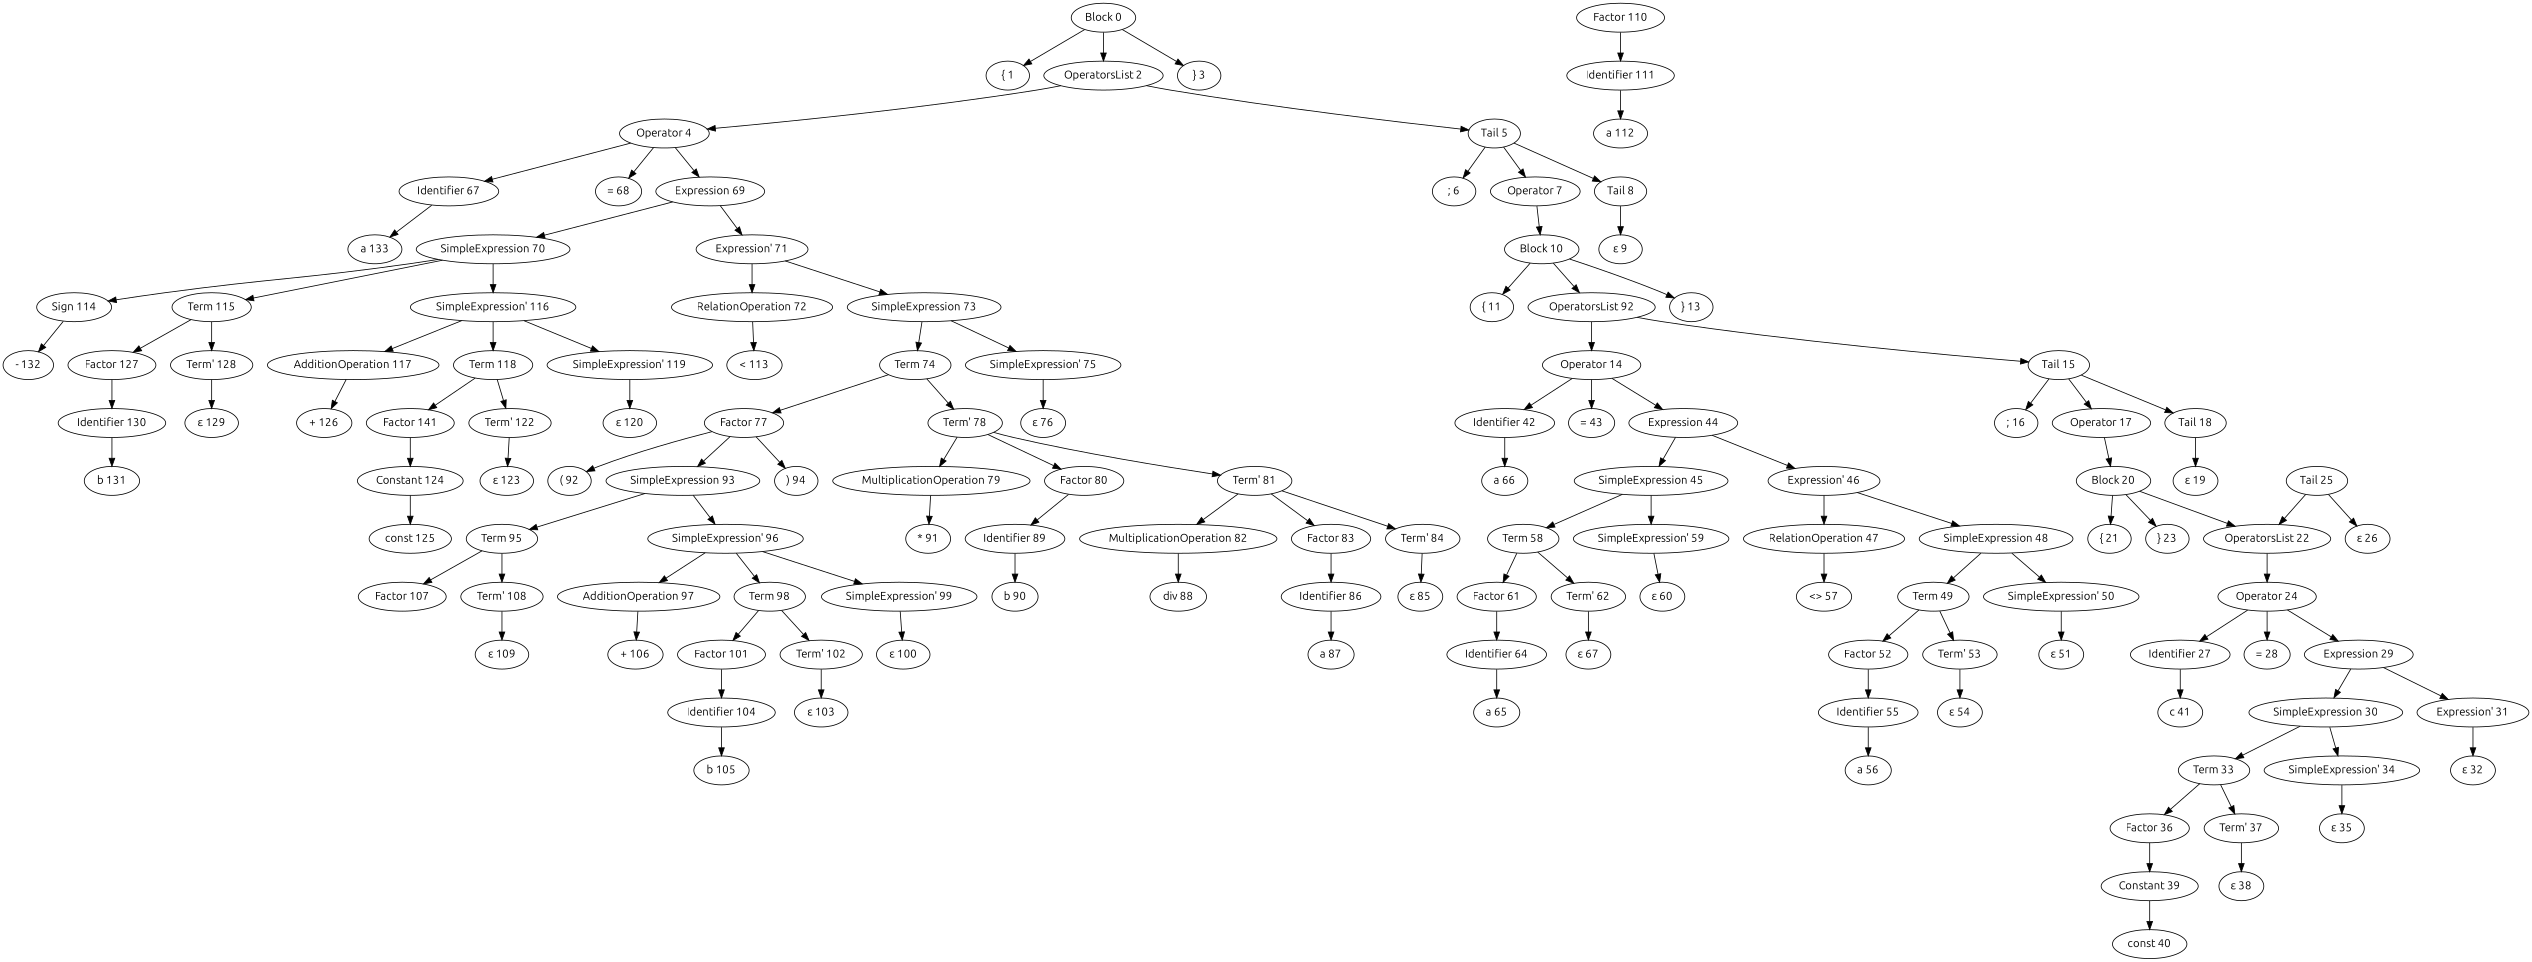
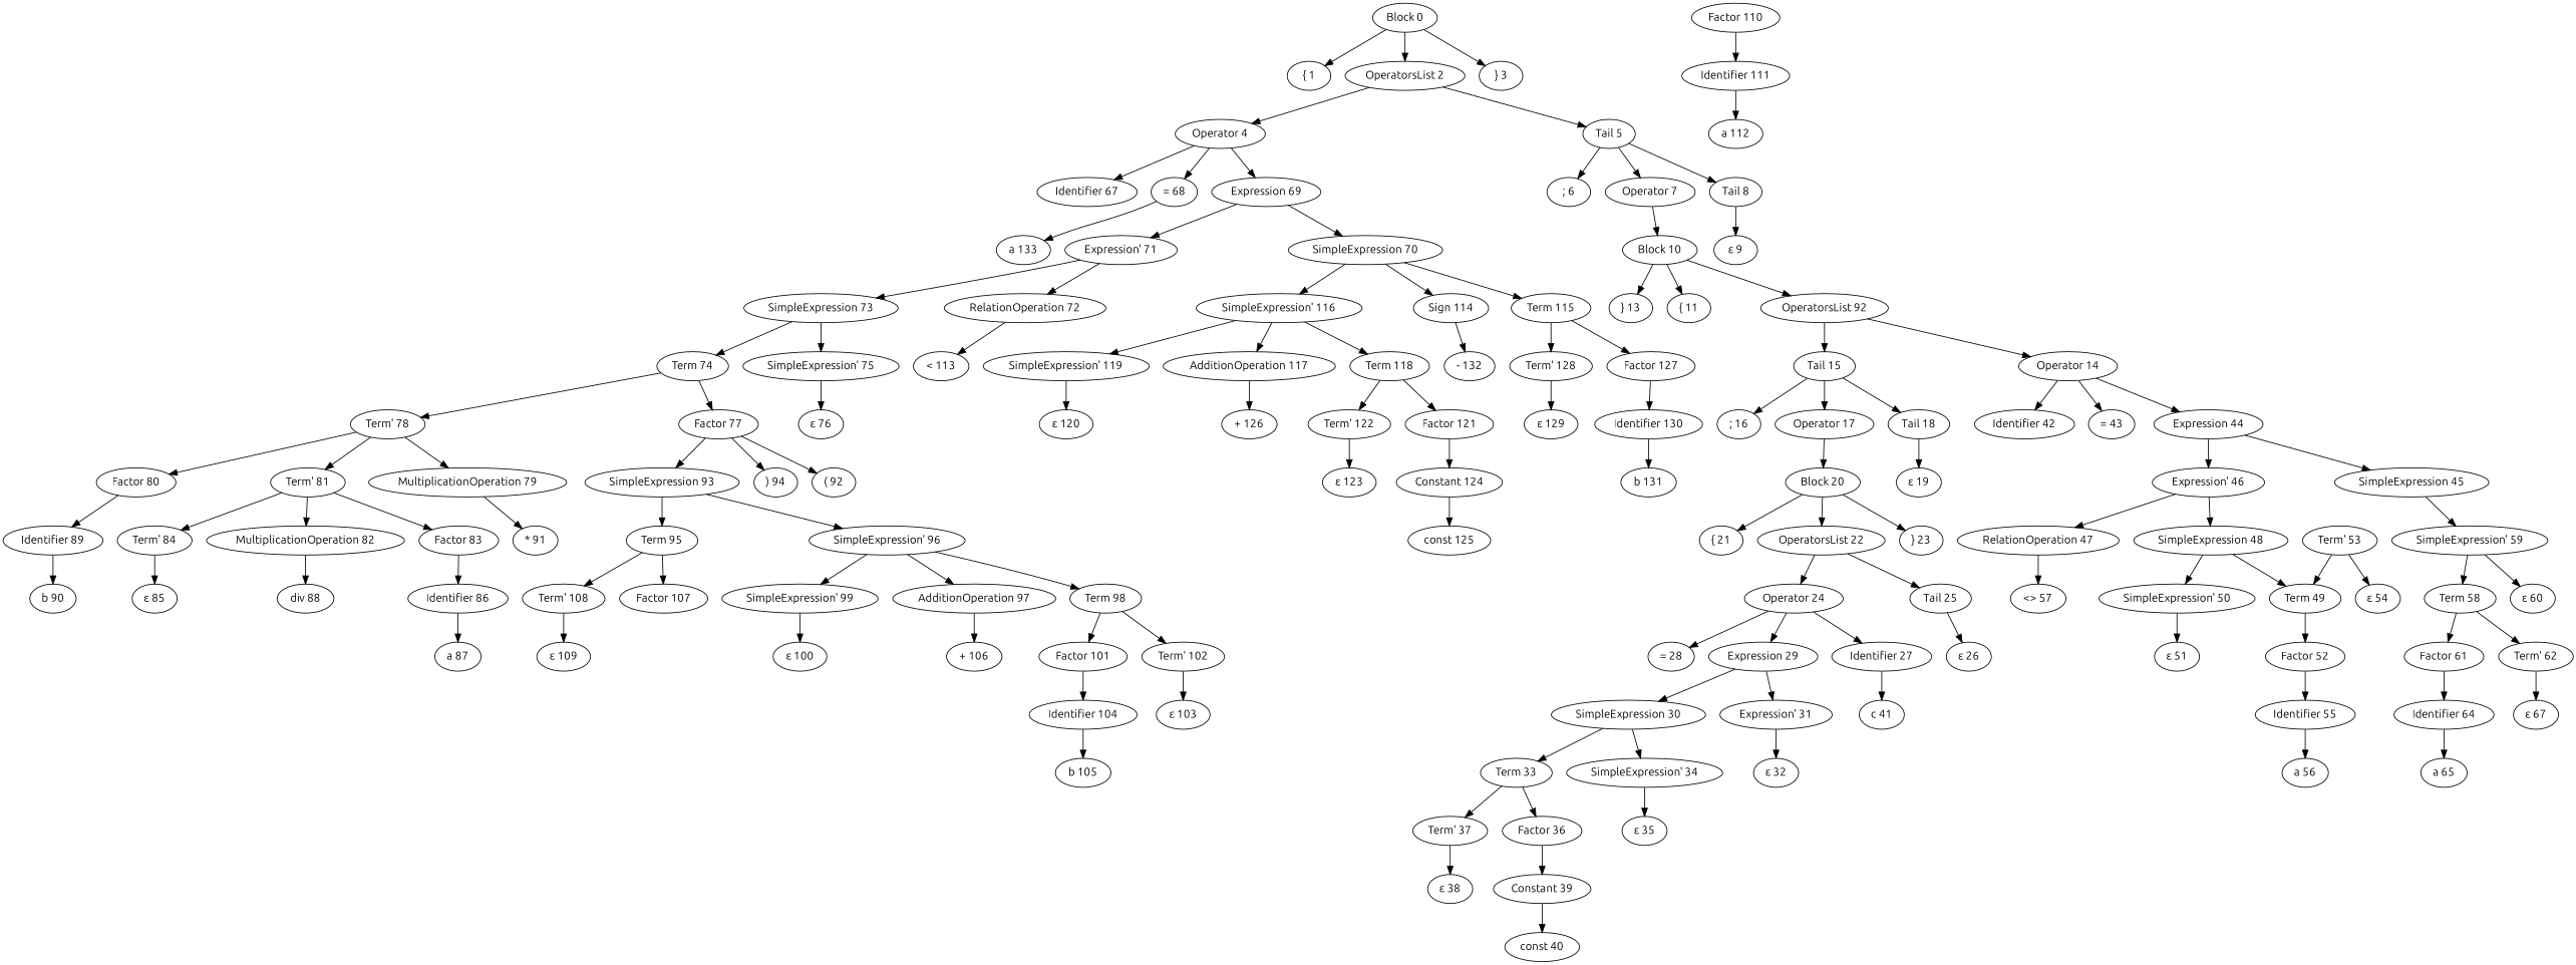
  digraph {
    fontname=Ubuntu
    node [fontname=Ubuntu]
    edge [fontname=Ubuntu]
    n1 [label="Block 0"]
    n2 [label="{ 1"]
    n3 [label="OperatorsList 2"]
    n4 [label="} 3"]
    n5 [label="Operator 4"]
    n6 [label="Tail 5"]
    n7 [label="Identifier 67"]
    n8 [label="= 68"]
    n9 [label="Expression 69"]
    n10 [label="; 6"]
    n11 [label="Operator 7"]
    n12 [label="Tail 8"]
    n13 [label="a 133"]
    n14 [label="SimpleExpression 70"]
    n15 [label="Expression' 71"]
    n16 [label="Block 10"]
    n17 [label="ε 9"]
    n18 [label="{ 11"]
    n19 [label="OperatorsList 92"]
    n20 [label="} 13"]
    n21 [label="Operator 14"]
    n22 [label="Tail 15"]
    n23 [label="Identifier 42"]
    n24 [label="= 43"]
    n25 [label="Expression 44"]
    n26 [label="; 16"]
    n27 [label="Operator 17"]
    n28 [label="Tail 18"]
-   n29 [label="a 66"]
    n30 [label="SimpleExpression 45"]
    n31 [label="Expression' 46"]
    n32 [label="Block 20"]
    n33 [label="ε 19"]
    n34 [label="{ 21"]
    n35 [label="OperatorsList 22"]
    n36 [label="} 23"]
    n37 [label="Operator 24"]
    n38 [label="Tail 25"]
    n39 [label="Identifier 27"]
    n40 [label="= 28"]
    n41 [label="Expression 29"]
    n42 [label="ε 26"]
    n43 [label="c 41"]
    n44 [label="SimpleExpression 30"]
    n45 [label="Expression' 31"]
    n46 [label="Term 33"]
    n47 [label="SimpleExpression' 34"]
    n48 [label="ε 32"]
    n49 [label="Factor 36"]
    n50 [label="Term' 37"]
    n51 [label="ε 35"]
    n52 [label="Constant 39"]
    n53 [label="ε 38"]
    n54 [label="const 40"]
    n55 [label="Term 58"]
    n56 [label="SimpleExpression' 59"]
    n57 [label="RelationOperation 47"]
    n58 [label="SimpleExpression 48"]
    n59 [label="Factor 61"]
    n60 [label="Term' 62"]
    n61 [label="ε 60"]
    n62 [label="<> 57"]
    n63 [label="Term 49"]
    n64 [label="SimpleExpression' 50"]
    n65 [label="Factor 52"]
    n66 [label="Term' 53"]
    n67 [label="ε 51"]
    n68 [label="Identifier 55"]
    n69 [label="ε 54"]
    n70 [label="a 56"]
    n71 [label="Identifier 64"]
    n72 [label="ε 67"]
    n73 [label="a 65"]
    n74 [label="Sign 114"]
    n75 [label="Term 115"]
    n76 [label="SimpleExpression' 116"]
    n77 [label="RelationOperation 72"]
    n78 [label="SimpleExpression 73"]
    n79 [label="- 132"]
    n80 [label="Factor 127"]
    n81 [label="Term' 128"]
    n82 [label="AdditionOperation 117"]
    n83 [label="Term 118"]
    n84 [label="SimpleExpression' 119"]
    n85 [label="< 113"]
    n86 [label="Term 74"]
    n87 [label="SimpleExpression' 75"]
    n88 [label="Factor 77"]
    n89 [label="Term' 78"]
    n90 [label="ε 76"]
    n91 [label="( 92"]
    n92 [label="SimpleExpression 93"]
    n93 [label=") 94"]
    n94 [label="MultiplicationOperation 79"]
    n95 [label="Factor 80"]
    n96 [label="Term' 81"]
    n97 [label="Term 95"]
    n98 [label="SimpleExpression' 96"]
    n99 [label="* 91"]
    n100 [label="Identifier 89"]
    n101 [label="MultiplicationOperation 82"]
    n102 [label="Factor 83"]
    n103 [label="Term' 84"]
    n104 [label="b 90"]
    n105 [label="div 88"]
    n106 [label="Identifier 86"]
    n107 [label="ε 85"]
    n108 [label="a 87"]
    n109 [label="Factor 107"]
    n110 [label="Term' 108"]
    n111 [label="AdditionOperation 97"]
    n112 [label="Term 98"]
    n113 [label="SimpleExpression' 99"]
    n114 [label="ε 109"]
    n115 [label="+ 106"]
    n116 [label="Factor 101"]
    n117 [label="Term' 102"]
    n118 [label="ε 100"]
    n119 [label="Identifier 104"]
    n120 [label="ε 103"]
    n121 [label="b 105"]
    n122 [label="Factor 110"]
    n123 [label="Identifier 111"]
    n124 [label="a 112"]
    n125 [label="Identifier 130"]
    n126 [label="ε 129"]
    n127 [label="+ 126"]
-   n128 [label="Factor 141"]
+   n128 [label="Factor 121"]
    n129 [label="Term' 122"]
    n130 [label="ε 120"]
    n131 [label="Constant 124"]
    n132 [label="ε 123"]
    n133 [label="const 125"]
    n134 [label="b 131"]
    n1 -> n2
    n1 -> n3
    n1 -> n4
    n3 -> n5
    n3 -> n6
    n5 -> n7
    n5 -> n8
    n5 -> n9
    n6 -> n10
    n6 -> n11
    n6 -> n12
-   n7 -> n13
+   n8 -> n13
    n9 -> n14
    n9 -> n15
    n11 -> n16
    n12 -> n17
    n14 -> n74
    n14 -> n75
    n14 -> n76
    n15 -> n77
    n15 -> n78
    n16 -> n18
    n16 -> n19
    n16 -> n20
    n19 -> n21
    n19 -> n22
    n21 -> n23
    n21 -> n24
    n21 -> n25
    n22 -> n26
    n22 -> n27
    n22 -> n28
-   n23 -> n29
    n25 -> n30
    n25 -> n31
    n27 -> n32
    n28 -> n33
-   n30 -> n55
+   n56 -> n55
    n30 -> n56
    n31 -> n57
    n31 -> n58
    n32 -> n34
    n32 -> n35
    n32 -> n36
    n35 -> n37
-   n38 -> n35
+   n35 -> n38
    n37 -> n39
    n37 -> n40
    n37 -> n41
    n38 -> n42
    n39 -> n43
    n41 -> n44
    n41 -> n45
    n44 -> n46
    n44 -> n47
    n45 -> n48
    n46 -> n49
    n46 -> n50
    n47 -> n51
    n49 -> n52
    n50 -> n53
    n52 -> n54
    n55 -> n59
    n55 -> n60
    n56 -> n61
    n57 -> n62
    n58 -> n63
    n58 -> n64
    n59 -> n71
    n60 -> n72
    n63 -> n65
-   n63 -> n66
+   n66 -> n63
    n64 -> n67
    n65 -> n68
    n66 -> n69
    n68 -> n70
    n71 -> n73
    n74 -> n79
    n75 -> n80
    n75 -> n81
    n76 -> n82
    n76 -> n83
    n76 -> n84
    n77 -> n85
    n78 -> n86
    n78 -> n87
    n80 -> n125
    n81 -> n126
    n82 -> n127
    n83 -> n128
    n83 -> n129
    n84 -> n130
    n86 -> n88
    n86 -> n89
    n87 -> n90
    n88 -> n91
    n88 -> n92
    n88 -> n93
    n89 -> n94
    n89 -> n95
    n89 -> n96
    n92 -> n97
    n92 -> n98
    n94 -> n99
    n95 -> n100
    n96 -> n101
    n96 -> n102
    n96 -> n103
    n97 -> n109
    n97 -> n110
    n98 -> n111
    n98 -> n112
    n98 -> n113
    n100 -> n104
    n101 -> n105
    n102 -> n106
    n103 -> n107
    n106 -> n108
    n110 -> n114
    n111 -> n115
    n112 -> n116
    n112 -> n117
    n113 -> n118
    n116 -> n119
    n117 -> n120
    n119 -> n121
    n122 -> n123
    n123 -> n124
    n125 -> n134
    n128 -> n131
    n129 -> n132
    n131 -> n133
  }
